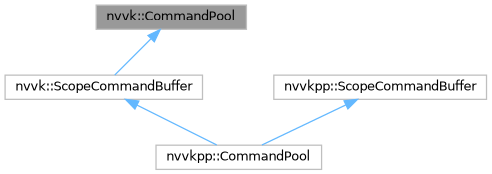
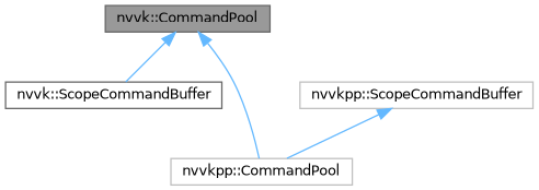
  digraph {
    node [color=gray40 fillcolor=white fontname=Helvetica fontsize=10 shape=box style=filled]
    edge [color=steelblue1 dir=back fontname=Helvetica fontsize=10 labelfontname=Helvetica labelfontsize=10 style=solid]
-   n1 [color=grey75 fillcolor=grey60 fontcolor=black height=0.2 label="nvvk::CommandPool" width=0.4]
-   n2 [color=grey75 height=0.2 label="nvvk::ScopeCommandBuffer" width=0.4]
+   n1 [fillcolor=grey60 fontcolor=black height=0.2 label="nvvk::CommandPool" width=0.4]
+   n2 [height=0.2 label="nvvk::ScopeCommandBuffer" width=0.4]
    n3 [color=grey75 height=0.2 label="nvvkpp::CommandPool" width=0.4]
    n4 [color=grey75 height=0.2 label="nvvkpp::ScopeCommandBuffer" width=0.4]
    n1 -> n2
-   n2 -> n3
+   n1 -> n3
    n4 -> n3
  }
